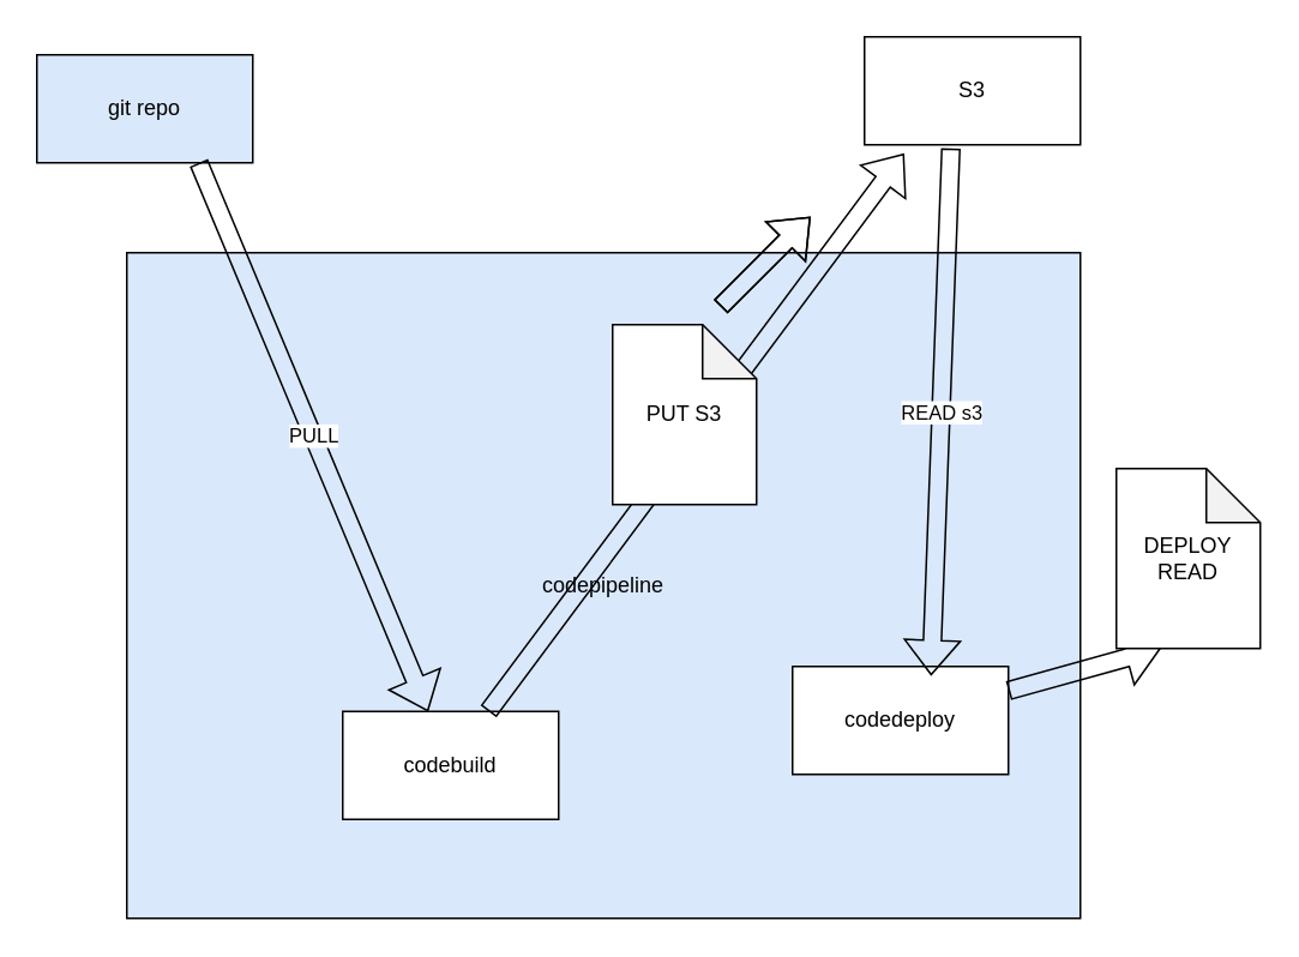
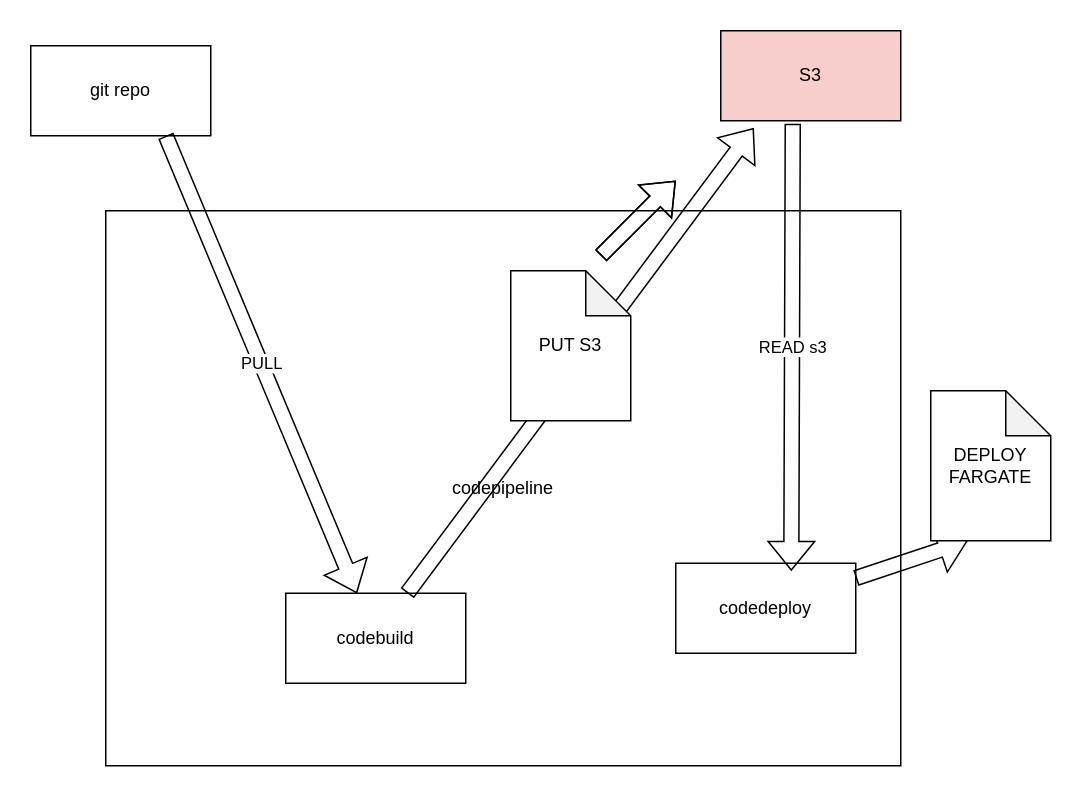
  <mxCell id="0" />
  <mxCell id="1" parent="0" />
- <mxCell id="2" value="git repo" style="rounded=0;whiteSpace=wrap;html=1;fillColor=#dae8fc;" vertex="1" parent="1"><mxGeometry x="20" y="30" width="120" height="60" as="geometry" /></mxCell>
- <mxCell id="3" value="codepipeline" style="rounded=0;whiteSpace=wrap;html=1;fillColor=#dae8fc;" vertex="1" parent="1"><mxGeometry x="70" y="140" width="530" height="370" as="geometry" /></mxCell>
+ <mxCell id="2" value="git repo" style="rounded=0;whiteSpace=wrap;html=1;" vertex="1" parent="1"><mxGeometry x="20" y="30" width="120" height="60" as="geometry" /></mxCell>
+ <mxCell id="3" value="codepipeline" style="rounded=0;whiteSpace=wrap;html=1;" vertex="1" parent="1"><mxGeometry x="70" y="140" width="530" height="370" as="geometry" /></mxCell>
  <mxCell id="4" value="codebuild" style="rounded=0;whiteSpace=wrap;html=1;" vertex="1" parent="1"><mxGeometry x="190" y="395" width="120" height="60" as="geometry" /></mxCell>
- <mxCell id="5" value="codedeploy" style="rounded=0;whiteSpace=wrap;html=1;" vertex="1" parent="1"><mxGeometry x="440" y="370" width="120" height="60" as="geometry" /></mxCell>
- <mxCell id="6" value="S3" style="rounded=0;whiteSpace=wrap;html=1;" vertex="1" parent="1"><mxGeometry x="480" y="20" width="120" height="60" as="geometry" /></mxCell>
+ <mxCell id="5" value="codedeploy" style="rounded=0;whiteSpace=wrap;html=1;" vertex="1" parent="1"><mxGeometry x="450" y="375" width="120" height="60" as="geometry" /></mxCell>
+ <mxCell id="6" value="S3" style="rounded=0;whiteSpace=wrap;html=1;fillColor=#f8cecc;" vertex="1" parent="1"><mxGeometry x="480" y="20" width="120" height="60" as="geometry" /></mxCell>
  <mxCell id="7" value="PULL" style="shape=flexArrow;endArrow=classic;html=1;rounded=0;exitX=0.75;exitY=1;exitDx=0;exitDy=0;" edge="1" parent="1" source="2" target="4"><mxGeometry width="50" height="50" relative="1" as="geometry"><mxPoint x="120" y="260" as="sourcePoint" /><mxPoint x="170" y="210" as="targetPoint" /></mxGeometry></mxCell>
  <mxCell id="8" value="PUT S3" style="shape=flexArrow;endArrow=classic;html=1;rounded=0;exitX=0.675;exitY=0;exitDx=0;exitDy=0;exitPerimeter=0;entryX=0.183;entryY=1.083;entryDx=0;entryDy=0;entryPerimeter=0;" edge="1" parent="1" source="4" target="6"><mxGeometry width="50" height="50" relative="1" as="geometry"><mxPoint x="400" y="170" as="sourcePoint" /><mxPoint x="450" y="120" as="targetPoint" /></mxGeometry></mxCell>
  <mxCell id="9" value="READ s3" style="shape=flexArrow;endArrow=classic;html=1;rounded=0;exitX=0.4;exitY=1.033;exitDx=0;exitDy=0;exitPerimeter=0;entryX=0.642;entryY=0.083;entryDx=0;entryDy=0;entryPerimeter=0;" edge="1" parent="1" source="6" target="5"><mxGeometry width="50" height="50" relative="1" as="geometry"><mxPoint x="500" y="290" as="sourcePoint" /><mxPoint x="550" y="240" as="targetPoint" /></mxGeometry></mxCell>
  <mxCell id="10" value="" style="shape=flexArrow;endArrow=classic;html=1;rounded=0;" edge="1" parent="1"><mxGeometry width="50" height="50" relative="1" as="geometry"><mxPoint x="400" y="170" as="sourcePoint" /><mxPoint x="450" y="120" as="targetPoint" /></mxGeometry></mxCell>
  <mxCell id="11" value="" style="shape=flexArrow;endArrow=classic;html=1;rounded=0;" edge="1" parent="1"><mxGeometry width="50" height="50" relative="1" as="geometry"><mxPoint x="400" y="170" as="sourcePoint" /><mxPoint x="450" y="120" as="targetPoint" /></mxGeometry></mxCell>
  <mxCell id="12" value="PUT S3&lt;span style=&quot;color: rgba(0, 0, 0, 0); font-family: monospace; font-size: 0px; text-align: start; text-wrap-mode: nowrap;&quot;&gt;%3CmxGraphModel%3E%3Croot%3E%3CmxCell%20id%3D%220%22%2F%3E%3CmxCell%20id%3D%221%22%20parent%3D%220%22%2F%3E%3CmxCell%20id%3D%222%22%20value%3D%22PULL%20GIT%22%20style%3D%22shape%3Dnote%3BwhiteSpace%3Dwrap%3Bhtml%3D1%3BbackgroundOutline%3D1%3BdarkOpacity%3D0.05%3B%22%20vertex%3D%221%22%20parent%3D%221%22%3E%3CmxGeometry%20x%3D%22150%22%20y%3D%2280%22%20width%3D%2280%22%20height%3D%22100%22%20as%3D%22geometry%22%2F%3E%3C%2FmxCell%3E%3C%2Froot%3E%3C%2FmxGraphModel%3E&lt;/span&gt;" style="shape=note;whiteSpace=wrap;html=1;backgroundOutline=1;darkOpacity=0.05;" vertex="1" parent="1"><mxGeometry x="340" y="180" width="80" height="100" as="geometry" /></mxCell>
  <mxCell id="13" value="" style="shape=flexArrow;endArrow=classic;html=1;rounded=0;entryX=0.308;entryY=1;entryDx=0;entryDy=0;entryPerimeter=0;" edge="1" parent="1" source="5" target="14"><mxGeometry width="50" height="50" relative="1" as="geometry"><mxPoint x="560" y="371" as="sourcePoint" /><mxPoint x="767" y="270" as="targetPoint" /></mxGeometry></mxCell>
- <mxCell id="14" value="DEPLOY READ" style="shape=note;whiteSpace=wrap;html=1;backgroundOutline=1;darkOpacity=0.05;" vertex="1" parent="1"><mxGeometry x="620" y="260" width="80" height="100" as="geometry" /></mxCell>
+ <mxCell id="14" value="DEPLOY FARGATE" style="shape=note;whiteSpace=wrap;html=1;backgroundOutline=1;darkOpacity=0.05;" vertex="1" parent="1"><mxGeometry x="620" y="260" width="80" height="100" as="geometry" /></mxCell>
